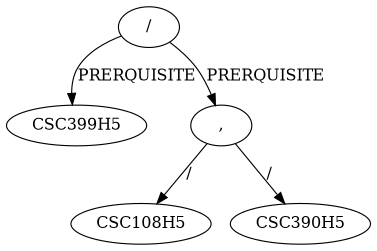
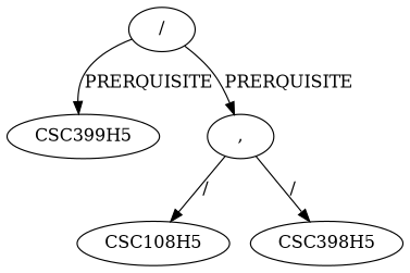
  digraph {
    fontcolor=black
    fontname="DejaVu Serif"
    fontsize=14
    node [fontcolor=black fontname="DejaVu Serif" fontsize=14 shape=ellipse style=solid]
    edge [fontcolor=black fontname="DejaVu Serif" fontsize=14 style=solid]
    n1 [label=CSC399H5]
    n2 [label=CSC108H5]
-   n3 [label=CSC390H5]
+   n3 [label=CSC398H5]
    n4 [label=","]
    n5 [label="/"]
    n4 -> n2 [label="/"]
    n4 -> n3 [label="/"]
    n5 -> n1 [label=PRERQUISITE]
    n5 -> n4 [label=PRERQUISITE]
  }
